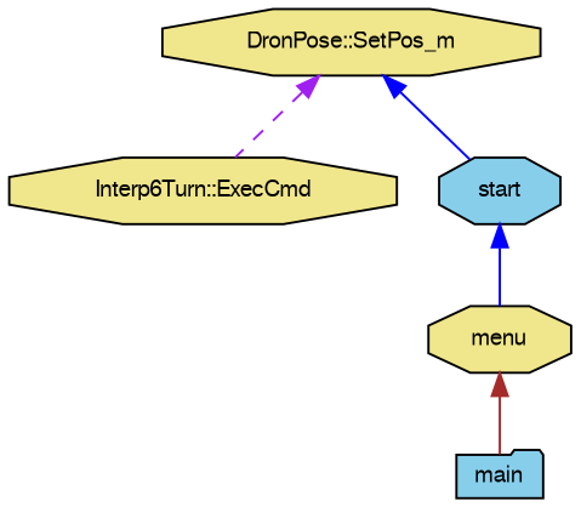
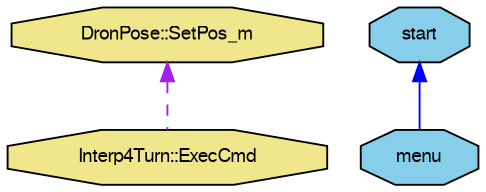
  digraph {
    rankdir=TB
    node [color=black fillcolor=skyblue fontname=FreeSans fontsize=10 shape=octagon style=filled]
    edge [color=blue dir=back fontname=FreeSans fontsize=10 labelfontname=FreeSans labelfontsize=10 style=solid]
    n1 [fillcolor=khaki fontcolor=black height=0.2 label="DronPose::SetPos_m" width=0.4]
-   n2 [fillcolor=khaki height=0.2 label="Interp6Turn::ExecCmd" width=0.4]
+   n2 [fillcolor=khaki height=0.2 label="Interp4Turn::ExecCmd" width=0.4]
    n3 [height=0.2 label=start width=0.4]
-   n4 [fillcolor=khaki height=0.2 label=menu width=0.4]
-   n5 [height=0.2 label=main shape=folder width=0.4]
+   n4 [height=0.2 label=menu width=0.4]
    n1 -> n2 [color=purple style=dashed]
-   n1 -> n3
    n3 -> n4
-   n4 -> n5 [color=brown]
  }
